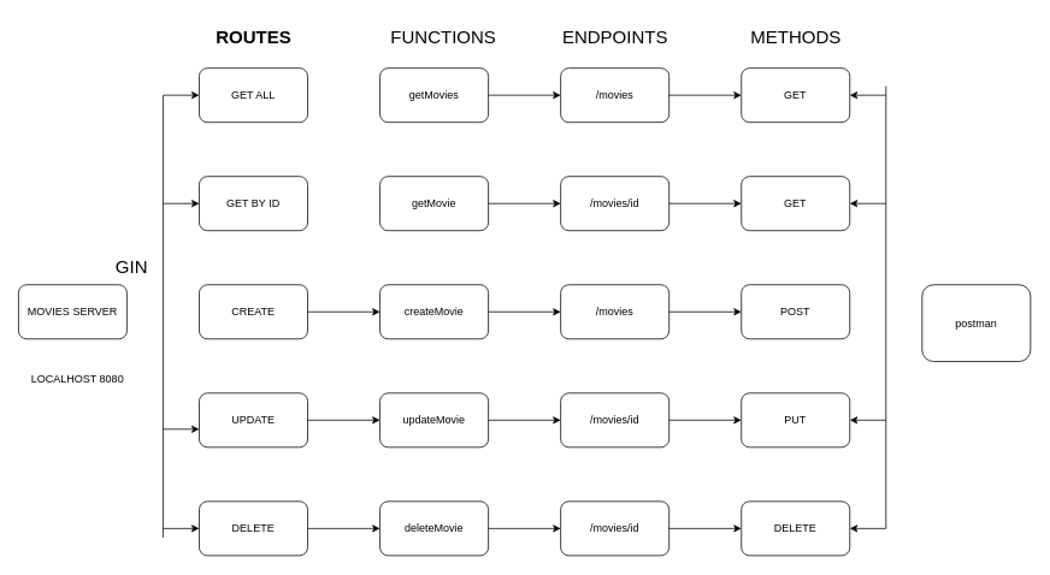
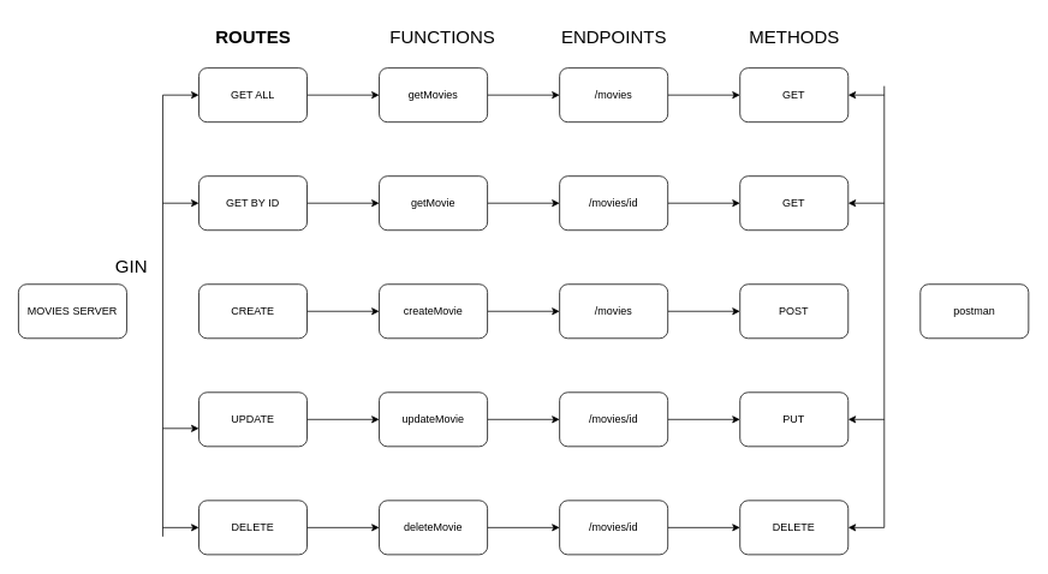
  <mxCell id="0" />
  <mxCell id="1" parent="0" />
  <mxCell id="2" value="MOVIES SERVER" style="rounded=1;whiteSpace=wrap;html=1;" vertex="1" parent="1"><mxGeometry y="315" width="120" height="60" as="geometry" x="20" /></mxCell>
+ <mxCell id="3" value="" style="edgeStyle=orthogonalEdgeStyle;rounded=0;orthogonalLoop=1;jettySize=auto;html=1;fontSize=20;" edge="1" parent="1" source="4" target="12"><mxGeometry relative="1" as="geometry" /></mxCell>
  <mxCell id="4" value="GET ALL" style="rounded=1;whiteSpace=wrap;html=1;" vertex="1" parent="1"><mxGeometry x="220" y="75" width="120" height="60" as="geometry" /></mxCell>
+ <mxCell id="5" value="" style="edgeStyle=orthogonalEdgeStyle;rounded=0;orthogonalLoop=1;jettySize=auto;html=1;fontSize=20;" edge="1" parent="1" source="6" target="14"><mxGeometry relative="1" as="geometry" /></mxCell>
  <mxCell id="6" value="GET BY ID" style="rounded=1;whiteSpace=wrap;html=1;" vertex="1" parent="1"><mxGeometry x="220" y="195" width="120" height="60" as="geometry" /></mxCell>
  <mxCell id="7" value="" style="edgeStyle=orthogonalEdgeStyle;rounded=0;orthogonalLoop=1;jettySize=auto;html=1;fontSize=20;" edge="1" parent="1" source="8" target="16"><mxGeometry relative="1" as="geometry" /></mxCell>
  <mxCell id="8" value="CREATE" style="rounded=1;whiteSpace=wrap;html=1;" vertex="1" parent="1"><mxGeometry x="220" y="315" width="120" height="60" as="geometry" /></mxCell>
  <mxCell id="9" value="" style="edgeStyle=orthogonalEdgeStyle;rounded=0;orthogonalLoop=1;jettySize=auto;html=1;fontSize=20;" edge="1" parent="1" source="10" target="20"><mxGeometry relative="1" as="geometry" /></mxCell>
  <mxCell id="10" value="UPDATE" style="rounded=1;whiteSpace=wrap;html=1;" vertex="1" parent="1"><mxGeometry x="220" y="435" width="120" height="60" as="geometry" /></mxCell>
  <mxCell id="11" value="" style="edgeStyle=orthogonalEdgeStyle;rounded=0;orthogonalLoop=1;jettySize=auto;html=1;" edge="1" parent="1" source="12" target="24"><mxGeometry relative="1" as="geometry" /></mxCell>
  <mxCell id="12" value="getMovies" style="rounded=1;whiteSpace=wrap;html=1;" vertex="1" parent="1"><mxGeometry x="420" y="75" width="120" height="60" as="geometry" /></mxCell>
  <mxCell id="13" value="" style="edgeStyle=orthogonalEdgeStyle;rounded=0;orthogonalLoop=1;jettySize=auto;html=1;" edge="1" parent="1" source="14" target="26"><mxGeometry relative="1" as="geometry" /></mxCell>
  <mxCell id="14" value="getMovie" style="rounded=1;whiteSpace=wrap;html=1;" vertex="1" parent="1"><mxGeometry x="420" y="195" width="120" height="60" as="geometry" /></mxCell>
  <mxCell id="15" value="" style="edgeStyle=orthogonalEdgeStyle;rounded=0;orthogonalLoop=1;jettySize=auto;html=1;" edge="1" parent="1" source="16" target="28"><mxGeometry relative="1" as="geometry" /></mxCell>
  <mxCell id="16" value="createMovie" style="rounded=1;whiteSpace=wrap;html=1;" vertex="1" parent="1"><mxGeometry x="420" y="315" width="120" height="60" as="geometry" /></mxCell>
  <mxCell id="17" value="" style="edgeStyle=orthogonalEdgeStyle;rounded=0;orthogonalLoop=1;jettySize=auto;html=1;fontSize=20;" edge="1" parent="1" source="18" target="22"><mxGeometry relative="1" as="geometry" /></mxCell>
  <mxCell id="18" value="DELETE" style="rounded=1;whiteSpace=wrap;html=1;" vertex="1" parent="1"><mxGeometry x="220" y="555" width="120" height="60" as="geometry" /></mxCell>
  <mxCell id="19" value="" style="edgeStyle=orthogonalEdgeStyle;rounded=0;orthogonalLoop=1;jettySize=auto;html=1;" edge="1" parent="1" source="20" target="30"><mxGeometry relative="1" as="geometry" /></mxCell>
  <mxCell id="20" value="updateMovie" style="rounded=1;whiteSpace=wrap;html=1;" vertex="1" parent="1"><mxGeometry x="420" y="435" width="120" height="60" as="geometry" /></mxCell>
  <mxCell id="21" value="" style="edgeStyle=orthogonalEdgeStyle;rounded=0;orthogonalLoop=1;jettySize=auto;html=1;" edge="1" parent="1" source="22" target="32"><mxGeometry relative="1" as="geometry" /></mxCell>
  <mxCell id="22" value="deleteMovie" style="rounded=1;whiteSpace=wrap;html=1;" vertex="1" parent="1"><mxGeometry x="420" y="555" width="120" height="60" as="geometry" /></mxCell>
  <mxCell id="23" value="" style="edgeStyle=orthogonalEdgeStyle;rounded=0;orthogonalLoop=1;jettySize=auto;html=1;" edge="1" parent="1" source="24" target="33"><mxGeometry relative="1" as="geometry" /></mxCell>
  <mxCell id="24" value="/movies" style="rounded=1;whiteSpace=wrap;html=1;" vertex="1" parent="1"><mxGeometry x="620" y="75" width="120" height="60" as="geometry" /></mxCell>
  <mxCell id="25" value="" style="edgeStyle=orthogonalEdgeStyle;rounded=0;orthogonalLoop=1;jettySize=auto;html=1;" edge="1" parent="1" source="26" target="34"><mxGeometry relative="1" as="geometry" /></mxCell>
  <mxCell id="26" value="/movies/id" style="rounded=1;whiteSpace=wrap;html=1;" vertex="1" parent="1"><mxGeometry x="620" y="195" width="120" height="60" as="geometry" /></mxCell>
  <mxCell id="27" value="" style="edgeStyle=orthogonalEdgeStyle;rounded=0;orthogonalLoop=1;jettySize=auto;html=1;" edge="1" parent="1" source="28" target="35"><mxGeometry relative="1" as="geometry" /></mxCell>
  <mxCell id="28" value="/movies" style="rounded=1;whiteSpace=wrap;html=1;" vertex="1" parent="1"><mxGeometry x="620" y="315" width="120" height="60" as="geometry" /></mxCell>
  <mxCell id="29" value="" style="edgeStyle=orthogonalEdgeStyle;rounded=0;orthogonalLoop=1;jettySize=auto;html=1;" edge="1" parent="1" source="30" target="36"><mxGeometry relative="1" as="geometry" /></mxCell>
  <mxCell id="30" value="/movies/id" style="rounded=1;whiteSpace=wrap;html=1;" vertex="1" parent="1"><mxGeometry x="620" y="435" width="120" height="60" as="geometry" /></mxCell>
  <mxCell id="31" value="" style="edgeStyle=orthogonalEdgeStyle;rounded=0;orthogonalLoop=1;jettySize=auto;html=1;" edge="1" parent="1" source="32" target="37"><mxGeometry relative="1" as="geometry" /></mxCell>
  <mxCell id="32" value="/movies/id" style="rounded=1;whiteSpace=wrap;html=1;" vertex="1" parent="1"><mxGeometry x="620" y="555" width="120" height="60" as="geometry" /></mxCell>
  <mxCell id="33" value="GET" style="rounded=1;whiteSpace=wrap;html=1;" vertex="1" parent="1"><mxGeometry x="820" y="75" width="120" height="60" as="geometry" /></mxCell>
  <mxCell id="34" value="GET" style="rounded=1;whiteSpace=wrap;html=1;" vertex="1" parent="1"><mxGeometry x="820" y="195" width="120" height="60" as="geometry" /></mxCell>
  <mxCell id="35" value="POST" style="rounded=1;whiteSpace=wrap;html=1;" vertex="1" parent="1"><mxGeometry x="820" y="315" width="120" height="60" as="geometry" /></mxCell>
  <mxCell id="36" value="PUT" style="rounded=1;whiteSpace=wrap;html=1;" vertex="1" parent="1"><mxGeometry x="820" y="435" width="120" height="60" as="geometry" /></mxCell>
  <mxCell id="37" value="DELETE" style="rounded=1;whiteSpace=wrap;html=1;" vertex="1" parent="1"><mxGeometry x="820" y="555" width="120" height="60" as="geometry" /></mxCell>
- <mxCell id="38" value="postman" style="rounded=1;whiteSpace=wrap;html=1;" vertex="1" parent="1"><mxGeometry x="1020" y="315" width="120" height="85" as="geometry" /></mxCell>
+ <mxCell id="38" value="postman" style="rounded=1;whiteSpace=wrap;html=1;" vertex="1" parent="1"><mxGeometry x="1020" y="315" width="120" height="60" as="geometry" /></mxCell>
  <mxCell id="39" value="" style="endArrow=none;html=1;rounded=0;" edge="1" parent="1"><mxGeometry width="50" height="50" relative="1" as="geometry"><mxPoint x="180" y="595" as="sourcePoint" /><mxPoint x="180" y="105" as="targetPoint" /></mxGeometry></mxCell>
  <mxCell id="40" value="" style="endArrow=classic;html=1;rounded=0;entryX=0;entryY=0.5;entryDx=0;entryDy=0;" edge="1" parent="1" target="6"><mxGeometry width="50" height="50" relative="1" as="geometry"><mxPoint x="180" y="225" as="sourcePoint" /><mxPoint x="130" y="215" as="targetPoint" /></mxGeometry></mxCell>
  <mxCell id="41" value="" style="endArrow=classic;html=1;rounded=0;" edge="1" parent="1"><mxGeometry width="50" height="50" relative="1" as="geometry"><mxPoint x="180" y="475" as="sourcePoint" /><mxPoint x="220" y="475" as="targetPoint" /></mxGeometry></mxCell>
  <mxCell id="42" value="" style="endArrow=classic;html=1;rounded=0;entryX=0;entryY=0.5;entryDx=0;entryDy=0;" edge="1" parent="1" target="18"><mxGeometry width="50" height="50" relative="1" as="geometry"><mxPoint x="180" y="585" as="sourcePoint" /><mxPoint x="230" y="545" as="targetPoint" /></mxGeometry></mxCell>
  <mxCell id="43" value="" style="endArrow=classic;html=1;rounded=0;" edge="1" parent="1"><mxGeometry width="50" height="50" relative="1" as="geometry"><mxPoint x="180" y="105" as="sourcePoint" /><mxPoint x="220" y="105" as="targetPoint" /></mxGeometry></mxCell>
- <mxCell id="44" value="LOCALHOST 8080" style="text;html=1;align=center;verticalAlign=middle;resizable=0;points=[];autosize=1;strokeColor=none;fillColor=none;" vertex="1" parent="1"><mxGeometry y="405" width="130" height="30" as="geometry" x="20" /></mxCell>
  <mxCell id="45" value="&lt;b&gt;&lt;font style=&quot;font-size: 20px;&quot;&gt;ROUTES&lt;/font&gt;&lt;/b&gt;" style="text;html=1;align=center;verticalAlign=middle;resizable=0;points=[];autosize=1;strokeColor=none;fillColor=none;" vertex="1" parent="1"><mxGeometry x="225" y="20" width="110" height="40" as="geometry" /></mxCell>
  <mxCell id="46" value="FUNCTIONS" style="text;html=1;align=center;verticalAlign=middle;resizable=0;points=[];autosize=1;strokeColor=none;fillColor=none;fontSize=20;" vertex="1" parent="1"><mxGeometry x="420" y="20" width="140" height="40" as="geometry" /></mxCell>
  <mxCell id="47" value="ENDPOINTS" style="text;html=1;align=center;verticalAlign=middle;resizable=0;points=[];autosize=1;strokeColor=none;fillColor=none;fontSize=20;" vertex="1" parent="1"><mxGeometry x="610" y="20" width="140" height="40" as="geometry" /></mxCell>
  <mxCell id="48" value="METHODS" style="text;html=1;align=center;verticalAlign=middle;resizable=0;points=[];autosize=1;strokeColor=none;fillColor=none;fontSize=20;" vertex="1" parent="1"><mxGeometry x="820" y="20" width="120" height="40" as="geometry" /></mxCell>
  <mxCell id="49" value="" style="endArrow=none;html=1;rounded=0;fontSize=20;" edge="1" parent="1"><mxGeometry width="50" height="50" relative="1" as="geometry"><mxPoint x="980" y="585" as="sourcePoint" /><mxPoint x="980" y="95" as="targetPoint" /></mxGeometry></mxCell>
  <mxCell id="50" value="" style="endArrow=classic;html=1;rounded=0;fontSize=20;" edge="1" parent="1"><mxGeometry width="50" height="50" relative="1" as="geometry"><mxPoint x="980" y="105" as="sourcePoint" /><mxPoint x="940" y="105" as="targetPoint" /></mxGeometry></mxCell>
  <mxCell id="51" value="" style="endArrow=classic;html=1;rounded=0;fontSize=20;" edge="1" parent="1"><mxGeometry width="50" height="50" relative="1" as="geometry"><mxPoint x="980" y="225" as="sourcePoint" /><mxPoint x="940" y="225" as="targetPoint" /></mxGeometry></mxCell>
  <mxCell id="52" value="" style="endArrow=classic;html=1;rounded=0;fontSize=20;" edge="1" parent="1"><mxGeometry width="50" height="50" relative="1" as="geometry"><mxPoint x="980" y="465" as="sourcePoint" /><mxPoint x="940" y="465" as="targetPoint" /></mxGeometry></mxCell>
  <mxCell id="53" value="" style="endArrow=classic;html=1;rounded=0;fontSize=20;" edge="1" parent="1"><mxGeometry width="50" height="50" relative="1" as="geometry"><mxPoint x="980" y="585" as="sourcePoint" /><mxPoint x="940" y="585" as="targetPoint" /></mxGeometry></mxCell>
  <mxCell id="54" value="GIN" style="text;html=1;align=center;verticalAlign=middle;resizable=0;points=[];autosize=1;strokeColor=none;fillColor=none;fontSize=20;" vertex="1" parent="1"><mxGeometry x="115" y="275" width="60" height="40" as="geometry" /></mxCell>
